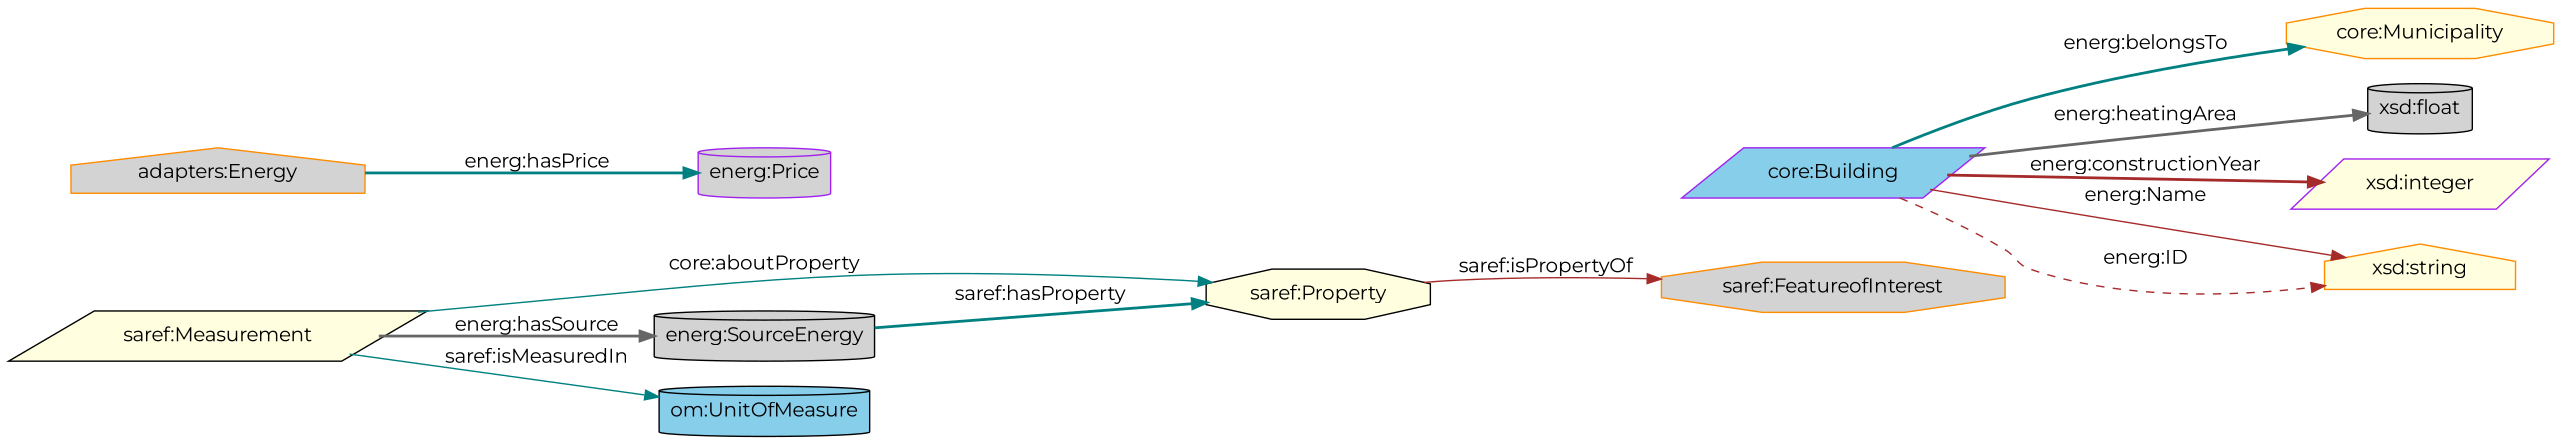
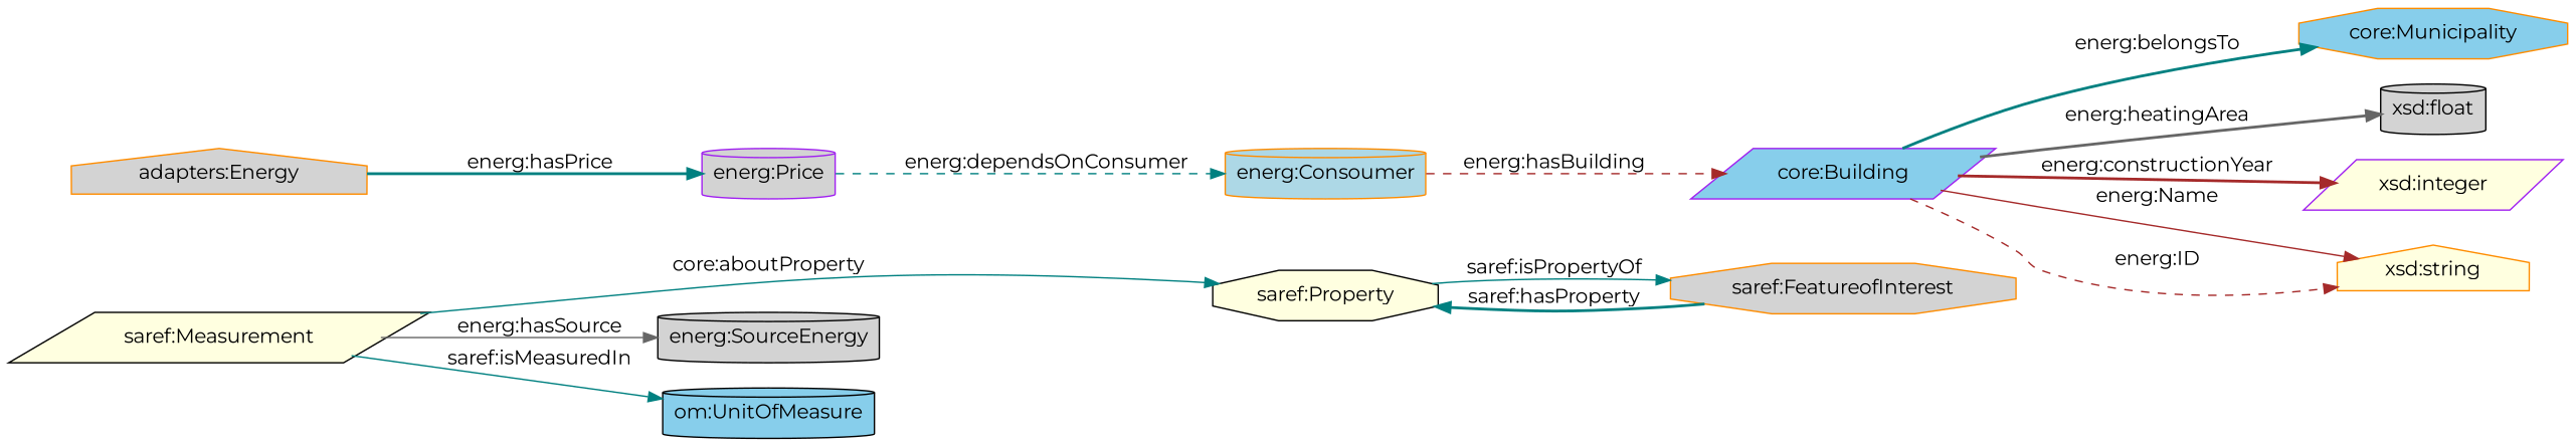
  digraph {
    fontname=Montserrat
    rankdir=LR
    node [color=black fillcolor=lightgrey fontname=Montserrat shape=cylinder style=filled]
    edge [color=teal fontname=Montserrat style=bold]
    "saref:Property" [fillcolor=lightyellow shape=octagon]
    "saref:FeatureofInterest" [color=darkorange shape=octagon]
    "energ:Price" [color=purple]
+   "energ:Consoumer" [color=darkorange fillcolor=lightblue]
    "core:Building" [color=purple fillcolor=skyblue shape=parallelogram]
-   "core:Municipality" [color=darkorange fillcolor=lightyellow shape=octagon]
+   "core:Municipality" [color=darkorange fillcolor=skyblue shape=octagon]
    "xsd:float"
    "xsd:integer" [color=purple fillcolor=lightyellow shape=parallelogram]
    "xsd:string" [color=darkorange fillcolor=lightyellow shape=house]
    "saref:Measurement" [fillcolor=lightyellow shape=parallelogram]
    "energ:SourceEnergy"
    "om:UnitOfMeasure" [fillcolor=skyblue]
    "adapters:Energy" [color=darkorange shape=house]
-   "saref:Property" -> "saref:FeatureofInterest" [color=brown label="saref:isPropertyOf" style=solid]
-   "energ:SourceEnergy" -> "saref:Property" [label="saref:hasProperty"]
+   "saref:Property" -> "saref:FeatureofInterest" [label="saref:isPropertyOf" style=solid]
+   "saref:FeatureofInterest" -> "saref:Property" [label="saref:hasProperty"]
+   "energ:Price" -> "energ:Consoumer" [label="energ:dependsOnConsumer" style=dashed]
+   "energ:Consoumer" -> "core:Building" [color=brown label="energ:hasBuilding" style=dashed]
    "core:Building" -> "core:Municipality" [label="energ:belongsTo"]
    "core:Building" -> "xsd:float" [color=gray40 label="energ:heatingArea"]
    "core:Building" -> "xsd:integer" [color=brown label="energ:constructionYear"]
    "core:Building" -> "xsd:string" [color=brown label="energ:Name" style=solid]
    "core:Building" -> "xsd:string" [color=brown label="energ:ID" style=dashed]
    "saref:Measurement" -> "saref:Property" [label="core:aboutProperty" style=solid]
-   "saref:Measurement" -> "energ:SourceEnergy" [color=gray40 label="energ:hasSource"]
+   "saref:Measurement" -> "energ:SourceEnergy" [color=gray40 label="energ:hasSource" style=solid]
    "saref:Measurement" -> "om:UnitOfMeasure" [label="saref:isMeasuredIn" style=solid]
    "adapters:Energy" -> "energ:Price" [label="energ:hasPrice"]
  }
